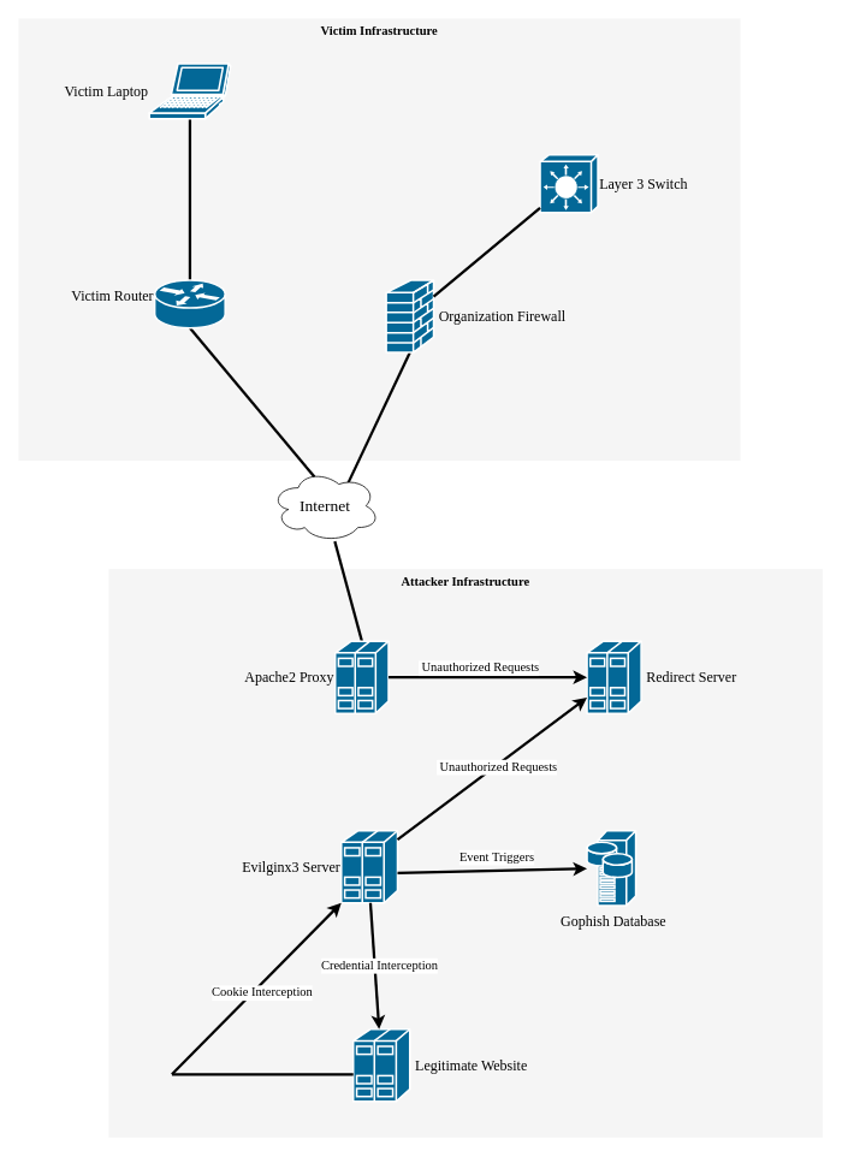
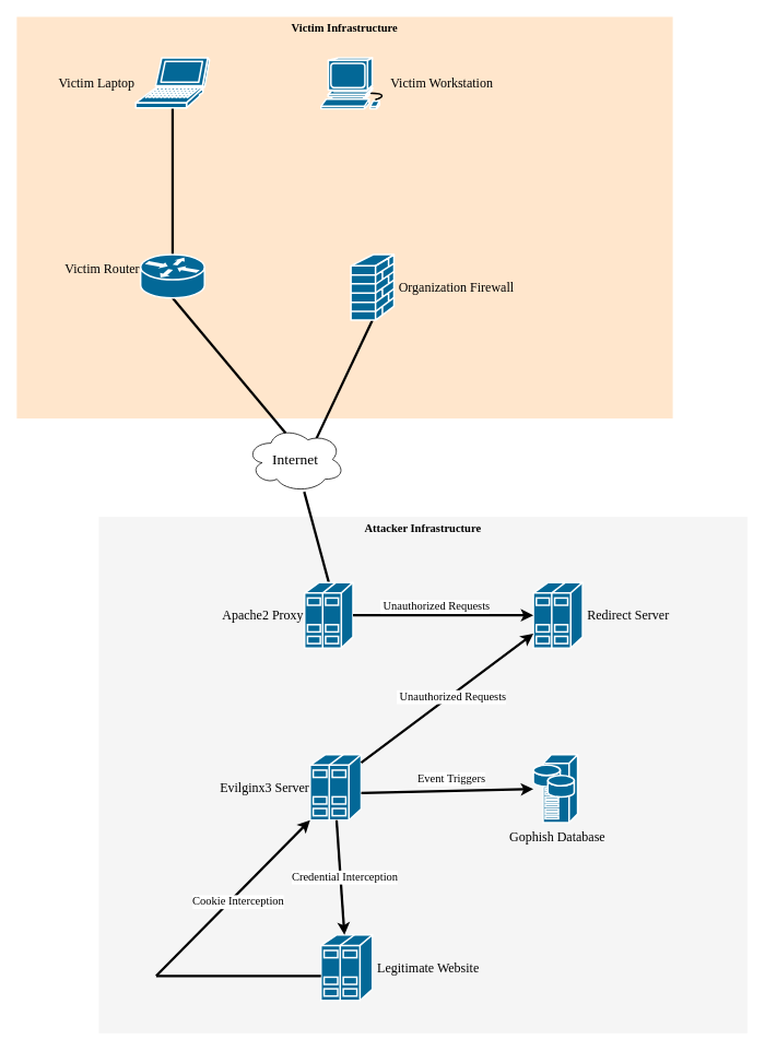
  <mxCell id="0" />
  <mxCell id="1" parent="0" />
- <mxCell id="2" value="&lt;font face=&quot;Lucida Console&quot;&gt;Victim Infrastructure&lt;/font&gt;" style="whiteSpace=wrap;html=1;rounded=0;shadow=0;comic=0;strokeWidth=1;fontFamily=Verdana;fontSize=14;fillColor=#f5f5f5;strokeColor=none;verticalAlign=top;fontStyle=1" parent="1" vertex="1"><mxGeometry x="20" y="20" width="800" height="490" as="geometry" /></mxCell>
+ <mxCell id="2" value="&lt;font face=&quot;Lucida Console&quot;&gt;Victim Infrastructure&lt;/font&gt;" style="whiteSpace=wrap;html=1;rounded=0;shadow=0;comic=0;strokeWidth=1;fontFamily=Verdana;fontSize=14;fillColor=#ffe6cc;strokeColor=none;verticalAlign=top;fontStyle=1;" parent="1" vertex="1"><mxGeometry x="20" y="20" width="800" height="490" as="geometry" /></mxCell>
  <mxCell id="3" value="&lt;font style=&quot;font-size: 14px;&quot; face=&quot;Lucida Console&quot;&gt;Attacker Infrastructure&lt;/font&gt;" style="whiteSpace=wrap;html=1;rounded=0;shadow=0;comic=0;strokeWidth=1;fontFamily=Verdana;fontSize=14;fillColor=#f5f5f5;strokeColor=none;fontStyle=1;verticalAlign=top;" parent="1" vertex="1"><mxGeometry x="120" y="630" width="791" height="630" as="geometry" /></mxCell>
  <mxCell id="4" style="edgeStyle=none;html=1;labelBackgroundColor=none;startFill=0;endArrow=none;endFill=0;strokeWidth=3;fontFamily=Verdana;fontSize=12;entryX=0.5;entryY=0;entryDx=0;entryDy=0;entryPerimeter=0;" parent="1" source="11" target="14" edge="1"><mxGeometry relative="1" as="geometry"><mxPoint x="134" y="236.548" as="sourcePoint" /><mxPoint x="380" y="371.452" as="targetPoint" /></mxGeometry></mxCell>
  <mxCell id="5" style="edgeStyle=none;html=1;labelBackgroundColor=none;startFill=0;endArrow=none;endFill=0;strokeWidth=3;fontFamily=Verdana;fontSize=12;entryX=0.5;entryY=1;entryDx=0;entryDy=0;entryPerimeter=0;exitX=0.4;exitY=0.1;exitDx=0;exitDy=0;exitPerimeter=0;" parent="1" source="8" target="14" edge="1"><mxGeometry relative="1" as="geometry"><mxPoint x="380" y="389" as="sourcePoint" /><mxPoint x="134" y="389" as="targetPoint" /></mxGeometry></mxCell>
  <mxCell id="6" style="edgeStyle=none;html=1;labelBackgroundColor=none;startFill=0;endArrow=none;endFill=0;strokeWidth=3;fontFamily=Verdana;fontSize=12;exitX=0.5;exitY=1;exitDx=0;exitDy=0;exitPerimeter=0;entryX=0.708;entryY=0.192;entryDx=0;entryDy=0;entryPerimeter=0;" parent="1" source="9" target="8" edge="1"><mxGeometry relative="1" as="geometry"><mxPoint x="444" y="423.365" as="sourcePoint" /><mxPoint x="450" y="560" as="targetPoint" /></mxGeometry></mxCell>
  <mxCell id="7" style="edgeStyle=none;html=1;labelBackgroundColor=none;startFill=0;endArrow=none;endFill=0;strokeWidth=3;fontFamily=Verdana;fontSize=12;entryX=0.5;entryY=0;entryDx=0;entryDy=0;entryPerimeter=0;" parent="1" source="8" target="15" edge="1"><mxGeometry relative="1" as="geometry"><mxPoint x="510" y="728.84" as="targetPoint" /></mxGeometry></mxCell>
  <mxCell id="8" value="Internet" style="ellipse;shape=cloud;whiteSpace=wrap;html=1;rounded=0;shadow=0;comic=0;strokeWidth=1;fontFamily=Verdana;fontSize=18;" parent="1" vertex="1"><mxGeometry x="300" y="520" width="120" height="80" as="geometry" /></mxCell>
  <mxCell id="9" value="&lt;font face=&quot;Lucida Console&quot; style=&quot;font-size: 16px;&quot;&gt;&amp;nbsp;Organization Firewall&lt;/font&gt;" style="shape=mxgraph.cisco.security.firewall;sketch=0;html=1;pointerEvents=1;dashed=0;fillColor=#036897;strokeColor=#ffffff;strokeWidth=2;verticalLabelPosition=middle;verticalAlign=middle;align=left;outlineConnect=0;labelPosition=right;fontSize=18;" parent="1" vertex="1"><mxGeometry x="427.5" y="310" width="52.5" height="80" as="geometry" /></mxCell>
+ <mxCell id="10" value="&lt;font style=&quot;font-size: 16px;&quot; face=&quot;Lucida Console&quot;&gt;Victim Workstation&lt;/font&gt;" style="shape=mxgraph.cisco.computers_and_peripherals.workstation;sketch=0;html=1;pointerEvents=1;dashed=0;fillColor=#036897;strokeColor=#ffffff;strokeWidth=2;verticalLabelPosition=middle;verticalAlign=middle;align=left;outlineConnect=0;labelPosition=right;fontSize=18;" parent="1" vertex="1"><mxGeometry x="391" y="70" width="83" height="62" as="geometry" /></mxCell>
  <mxCell id="11" value="&lt;font style=&quot;font-size: 16px;&quot; face=&quot;Lucida Console&quot;&gt;Victim Laptop&lt;/font&gt;" style="shape=mxgraph.cisco.computers_and_peripherals.laptop;sketch=0;html=1;pointerEvents=1;dashed=0;fillColor=#036897;strokeColor=#ffffff;strokeWidth=2;verticalLabelPosition=middle;verticalAlign=middle;align=right;outlineConnect=0;labelPosition=left;fontSize=18;" parent="1" vertex="1"><mxGeometry x="165" y="70" width="90" height="61" as="geometry" /></mxCell>
- <mxCell id="12" value="&lt;font face=&quot;Lucida Console&quot; style=&quot;font-size: 16px;&quot;&gt;Layer 3 Switch&lt;/font&gt;" style="shape=mxgraph.cisco.switches.layer_3_switch;sketch=0;html=1;pointerEvents=1;dashed=0;fillColor=#036897;strokeColor=#ffffff;strokeWidth=2;verticalLabelPosition=middle;verticalAlign=middle;align=left;outlineConnect=0;fontSize=18;labelPosition=right;" parent="1" vertex="1"><mxGeometry x="598" y="171" width="64" height="64" as="geometry" /></mxCell>
- <mxCell id="13" style="edgeStyle=none;html=1;labelBackgroundColor=none;startFill=0;endArrow=none;endFill=0;strokeWidth=3;fontFamily=Verdana;fontSize=12;" parent="1" source="9" target="12" edge="1"><mxGeometry relative="1" as="geometry"><mxPoint x="540" y="294.998" as="sourcePoint" /><mxPoint x="786" y="429.902" as="targetPoint" /></mxGeometry></mxCell>
  <mxCell id="14" value="&lt;font face=&quot;Lucida Console&quot; style=&quot;font-size: 16px;&quot;&gt;&amp;nbsp;Victim Router&lt;/font&gt;&lt;div style=&quot;font-size: 16px;&quot;&gt;&lt;br style=&quot;&quot;&gt;&lt;/div&gt;" style="shape=mxgraph.cisco.routers.router;sketch=0;html=1;pointerEvents=1;dashed=0;fillColor=#036897;strokeColor=#ffffff;strokeWidth=2;verticalLabelPosition=middle;verticalAlign=middle;align=right;outlineConnect=0;labelPosition=left;fontSize=18;" parent="1" vertex="1"><mxGeometry x="171" y="310" width="78" height="53" as="geometry" /></mxCell>
  <mxCell id="15" value="&lt;font face=&quot;Lucida Console&quot; style=&quot;font-size: 16px;&quot;&gt;&amp;nbsp;Apache2 Proxy&lt;/font&gt;" style="shape=mxgraph.cisco.servers.standard_host;sketch=0;html=1;pointerEvents=1;dashed=0;fillColor=#036897;strokeColor=#ffffff;strokeWidth=2;verticalLabelPosition=middle;verticalAlign=middle;align=right;outlineConnect=0;labelPosition=left;fontSize=18;" parent="1" vertex="1"><mxGeometry x="371" y="710" width="59" height="80" as="geometry" /></mxCell>
  <mxCell id="16" value="&lt;font style=&quot;font-size: 16px;&quot; face=&quot;Lucida Console&quot;&gt;&amp;nbsp;Redirect Server&lt;/font&gt;" style="shape=mxgraph.cisco.servers.standard_host;sketch=0;html=1;pointerEvents=1;dashed=0;fillColor=#036897;strokeColor=#ffffff;strokeWidth=2;verticalLabelPosition=middle;verticalAlign=middle;align=left;outlineConnect=0;labelPosition=right;fontSize=18;" parent="1" vertex="1"><mxGeometry x="650" y="710" width="60" height="80" as="geometry" /></mxCell>
  <mxCell id="17" value="&lt;font style=&quot;font-size: 16px;&quot; face=&quot;Lucida Console&quot;&gt;&amp;nbsp;Evilginx3 Server&lt;/font&gt;" style="shape=mxgraph.cisco.servers.standard_host;sketch=0;html=1;pointerEvents=1;dashed=0;fillColor=#036897;strokeColor=#ffffff;strokeWidth=2;verticalLabelPosition=middle;verticalAlign=middle;align=right;outlineConnect=0;labelPosition=left;fontSize=18;" parent="1" vertex="1"><mxGeometry x="377.75" y="920" width="62.25" height="80" as="geometry" /></mxCell>
  <mxCell id="18" value="&lt;font style=&quot;font-size: 16px;&quot; face=&quot;Lucida Console&quot;&gt;&amp;nbsp;Legitimate Website&lt;/font&gt;" style="shape=mxgraph.cisco.servers.standard_host;sketch=0;html=1;pointerEvents=1;dashed=0;fillColor=#036897;strokeColor=#ffffff;strokeWidth=2;verticalLabelPosition=middle;verticalAlign=middle;align=left;outlineConnect=0;labelPosition=right;fontSize=18;" parent="1" vertex="1"><mxGeometry x="391" y="1140" width="62.62" height="80" as="geometry" /></mxCell>
  <mxCell id="19" style="edgeStyle=none;html=1;labelBackgroundColor=none;startFill=0;endArrow=none;endFill=0;strokeWidth=3;fontFamily=Verdana;fontSize=12;" parent="1" edge="1"><mxGeometry relative="1" as="geometry"><mxPoint x="190" y="1190" as="sourcePoint" /><mxPoint x="390.997" y="1190" as="targetPoint" /><Array as="points"><mxPoint x="290" y="1190" /></Array></mxGeometry></mxCell>
  <mxCell id="20" value="&lt;font style=&quot;font-size: 16px;&quot; face=&quot;Lucida Console&quot;&gt;&amp;nbsp;Gophish Database&lt;/font&gt;" style="shape=mxgraph.cisco.servers.storage_server;sketch=0;html=1;pointerEvents=1;dashed=0;fillColor=#036897;strokeColor=#ffffff;strokeWidth=2;verticalLabelPosition=bottom;verticalAlign=top;align=center;outlineConnect=0;fontSize=18;" parent="1" vertex="1"><mxGeometry x="650" y="920" width="54" height="83" as="geometry" /></mxCell>
  <mxCell id="21" value="&lt;font style=&quot;font-size: 14px;&quot; face=&quot;Lucida Console&quot;&gt;&amp;nbsp;&lt;font style=&quot;font-size: 14px;&quot;&gt;Unauthorized Requests&lt;/font&gt;&lt;/font&gt;" style="endArrow=classic;html=1;rounded=0;arcSize=20;strokeWidth=3;exitX=1;exitY=0.5;exitDx=0;exitDy=0;exitPerimeter=0;" edge="1" parent="1" source="15" target="16"><mxGeometry x="-0.091" y="10" width="50" height="50" relative="1" as="geometry"><mxPoint x="433" y="740" as="sourcePoint" /><mxPoint x="440" y="870" as="targetPoint" /><mxPoint as="offset" /></mxGeometry></mxCell>
  <mxCell id="22" value="&lt;font style=&quot;font-size: 14px;&quot; face=&quot;Lucida Console&quot;&gt;&amp;nbsp;&lt;font style=&quot;font-size: 14px;&quot;&gt;Unauthorized Requests&lt;/font&gt;&lt;/font&gt;" style="endArrow=classic;html=1;rounded=0;arcSize=20;strokeWidth=3;" edge="1" parent="1" target="16"><mxGeometry x="0.036" y="-2" width="50" height="50" relative="1" as="geometry"><mxPoint x="440" y="930" as="sourcePoint" /><mxPoint x="662" y="934.5" as="targetPoint" /><mxPoint as="offset" /></mxGeometry></mxCell>
  <mxCell id="23" value="&lt;font face=&quot;Lucida Console&quot; style=&quot;font-size: 14px;&quot;&gt;Event Triggers&lt;/font&gt;" style="endArrow=classic;html=1;rounded=0;arcSize=20;strokeWidth=3;" edge="1" parent="1" target="20"><mxGeometry x="0.051" y="14" width="50" height="50" relative="1" as="geometry"><mxPoint x="440" y="967" as="sourcePoint" /><mxPoint x="650" y="810" as="targetPoint" /><mxPoint as="offset" /></mxGeometry></mxCell>
  <mxCell id="24" value="&lt;font face=&quot;Lucida Console&quot; style=&quot;font-size: 14px;&quot;&gt;Credential Interception&lt;/font&gt;" style="endArrow=classic;html=1;rounded=0;arcSize=20;strokeWidth=3;" edge="1" parent="1" target="18"><mxGeometry x="0.005" y="5" width="50" height="50" relative="1" as="geometry"><mxPoint x="410" y="1000" as="sourcePoint" /><mxPoint x="620" y="995" as="targetPoint" /><mxPoint as="offset" /></mxGeometry></mxCell>
  <mxCell id="25" value="&lt;font face=&quot;Lucida Console&quot; style=&quot;font-size: 14px;&quot;&gt;Cookie Interception&lt;/font&gt;" style="endArrow=classic;html=1;rounded=0;arcSize=20;strokeWidth=3;entryX=0;entryY=1;entryDx=0;entryDy=0;entryPerimeter=0;" edge="1" parent="1" target="17"><mxGeometry x="0.006" y="-8" width="50" height="50" relative="1" as="geometry"><mxPoint x="190" y="1190" as="sourcePoint" /><mxPoint x="430" y="1150" as="targetPoint" /><mxPoint as="offset" /></mxGeometry></mxCell>
